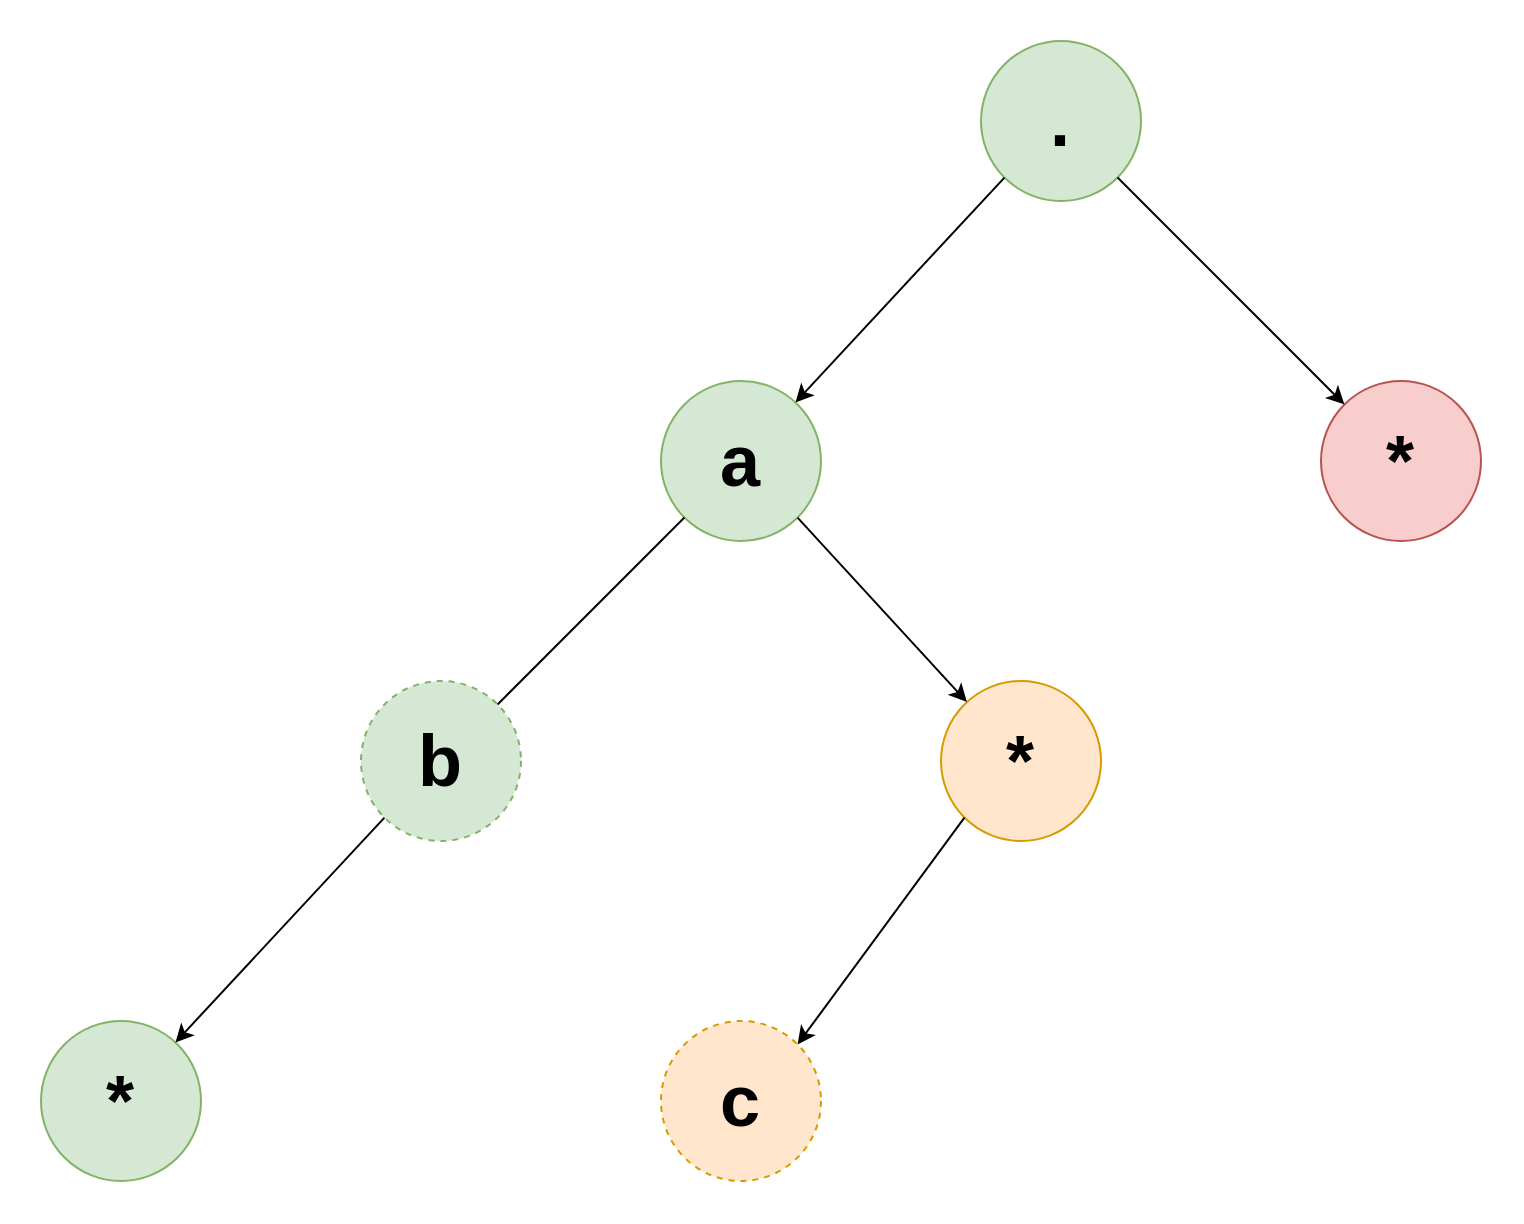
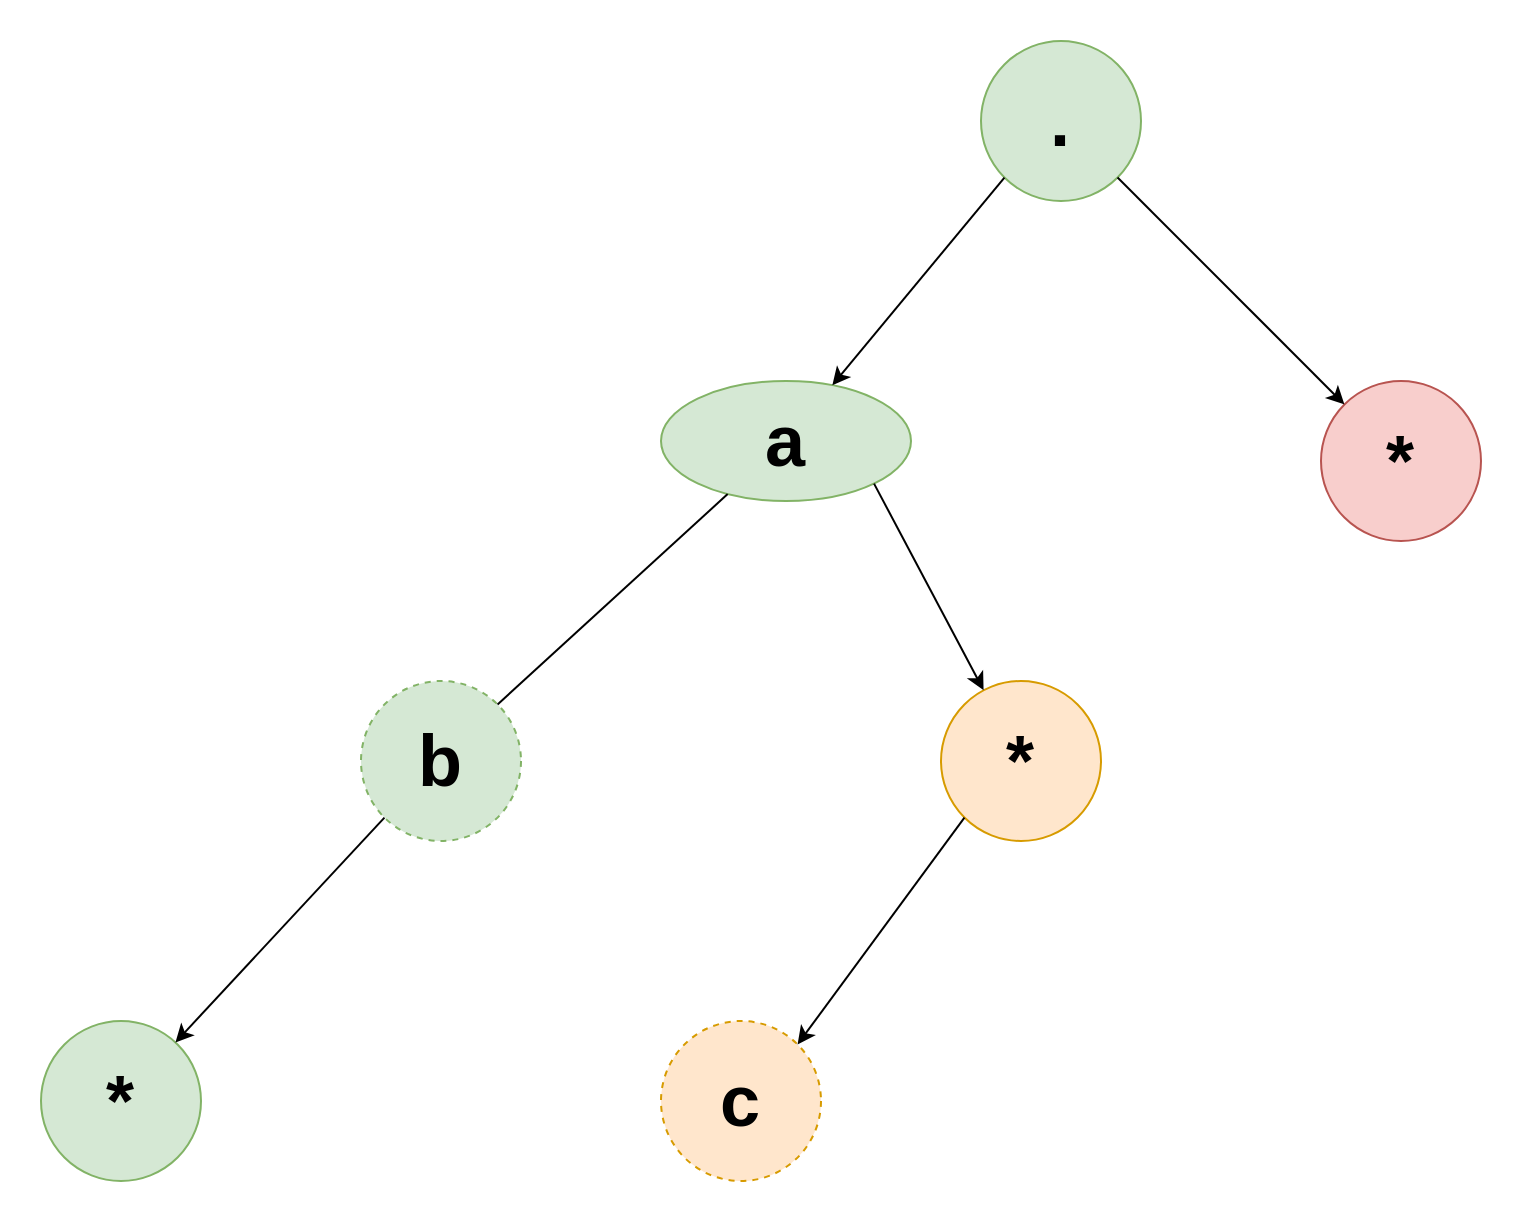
  <mxCell id="0" />
  <mxCell id="1" parent="0" />
  <mxCell id="2" value="." style="ellipse;whiteSpace=wrap;html=1;aspect=fixed;fontStyle=1;fontSize=36;fillColor=#d5e8d4;strokeColor=#82b366;" vertex="1" parent="1"><mxGeometry x="490" y="20" width="80" height="80" as="geometry" /></mxCell>
- <mxCell id="3" value="a" style="ellipse;whiteSpace=wrap;html=1;aspect=fixed;fontStyle=1;fontSize=36;fillColor=#d5e8d4;strokeColor=#82b366;" vertex="1" parent="1"><mxGeometry x="330" y="190" width="80" height="80" as="geometry" /></mxCell>
+ <mxCell id="3" value="a" style="ellipse;whiteSpace=wrap;html=1;aspect=fixed;fontStyle=1;fontSize=36;fillColor=#d5e8d4;strokeColor=#82b366;" vertex="1" parent="1"><mxGeometry x="330" y="190" width="125" height="60" as="geometry" /></mxCell>
  <mxCell id="4" value="*" style="ellipse;whiteSpace=wrap;html=1;aspect=fixed;fontStyle=1;fontSize=36;fillColor=#f8cecc;strokeColor=#b85450;" vertex="1" parent="1"><mxGeometry x="660" y="190" width="80" height="80" as="geometry" /></mxCell>
  <mxCell id="5" value="b" style="ellipse;whiteSpace=wrap;html=1;aspect=fixed;fontStyle=1;fontSize=36;fillColor=#d5e8d4;strokeColor=#82b366;dashed=1;" vertex="1" parent="1"><mxGeometry x="180" y="340" width="80" height="80" as="geometry" /></mxCell>
  <mxCell id="6" value="*" style="ellipse;whiteSpace=wrap;html=1;aspect=fixed;fontStyle=1;fontSize=36;fillColor=#ffe6cc;strokeColor=#d79b00;" vertex="1" parent="1"><mxGeometry x="470" y="340" width="80" height="80" as="geometry" /></mxCell>
  <mxCell id="7" value="*" style="ellipse;whiteSpace=wrap;html=1;aspect=fixed;fontStyle=1;fontSize=36;fillColor=#d5e8d4;strokeColor=#82b366;" vertex="1" parent="1"><mxGeometry x="20" y="510" width="80" height="80" as="geometry" /></mxCell>
  <mxCell id="8" value="c" style="ellipse;whiteSpace=wrap;html=1;aspect=fixed;fontStyle=1;fontSize=36;fillColor=#ffe6cc;strokeColor=#d79b00;dashed=1;" vertex="1" parent="1"><mxGeometry x="330" y="510" width="80" height="80" as="geometry" /></mxCell>
  <mxCell id="9" value="" style="endArrow=classic;html=1;rounded=0;exitX=0;exitY=1;exitDx=0;exitDy=0;fontStyle=1;fontSize=36;" edge="1" parent="1" source="2" target="3"><mxGeometry width="50" height="50" relative="1" as="geometry"><mxPoint x="510" y="220" as="sourcePoint" /><mxPoint x="560" y="170" as="targetPoint" /></mxGeometry></mxCell>
  <mxCell id="10" value="" style="endArrow=classic;html=1;rounded=0;" edge="1" parent="1" source="2" target="4"><mxGeometry width="50" height="50" relative="1" as="geometry"><mxPoint x="710" y="80" as="sourcePoint" /><mxPoint x="760" y="30" as="targetPoint" /></mxGeometry></mxCell>
  <mxCell id="11" value="" style="endArrow=none;html=1;rounded=0;entryX=1;entryY=0;entryDx=0;entryDy=0;" edge="1" parent="1" source="3" target="5"><mxGeometry width="50" height="50" relative="1" as="geometry"><mxPoint x="330" y="360" as="sourcePoint" /><mxPoint x="380" y="310" as="targetPoint" /></mxGeometry></mxCell>
  <mxCell id="12" value="" style="endArrow=classic;html=1;rounded=0;exitX=1;exitY=1;exitDx=0;exitDy=0;" edge="1" parent="1" source="3" target="6"><mxGeometry width="50" height="50" relative="1" as="geometry"><mxPoint x="550" y="410" as="sourcePoint" /><mxPoint x="600" y="360" as="targetPoint" /></mxGeometry></mxCell>
  <mxCell id="13" value="" style="endArrow=classic;html=1;rounded=0;exitX=0;exitY=1;exitDx=0;exitDy=0;" edge="1" parent="1" source="5" target="7"><mxGeometry width="50" height="50" relative="1" as="geometry"><mxPoint x="470" y="320" as="sourcePoint" /><mxPoint x="520" y="270" as="targetPoint" /></mxGeometry></mxCell>
  <mxCell id="14" value="" style="endArrow=classic;html=1;rounded=0;exitX=0;exitY=1;exitDx=0;exitDy=0;entryX=1;entryY=0;entryDx=0;entryDy=0;" edge="1" parent="1" source="6" target="8"><mxGeometry width="50" height="50" relative="1" as="geometry"><mxPoint x="570" y="510" as="sourcePoint" /><mxPoint x="620" y="460" as="targetPoint" /></mxGeometry></mxCell>
